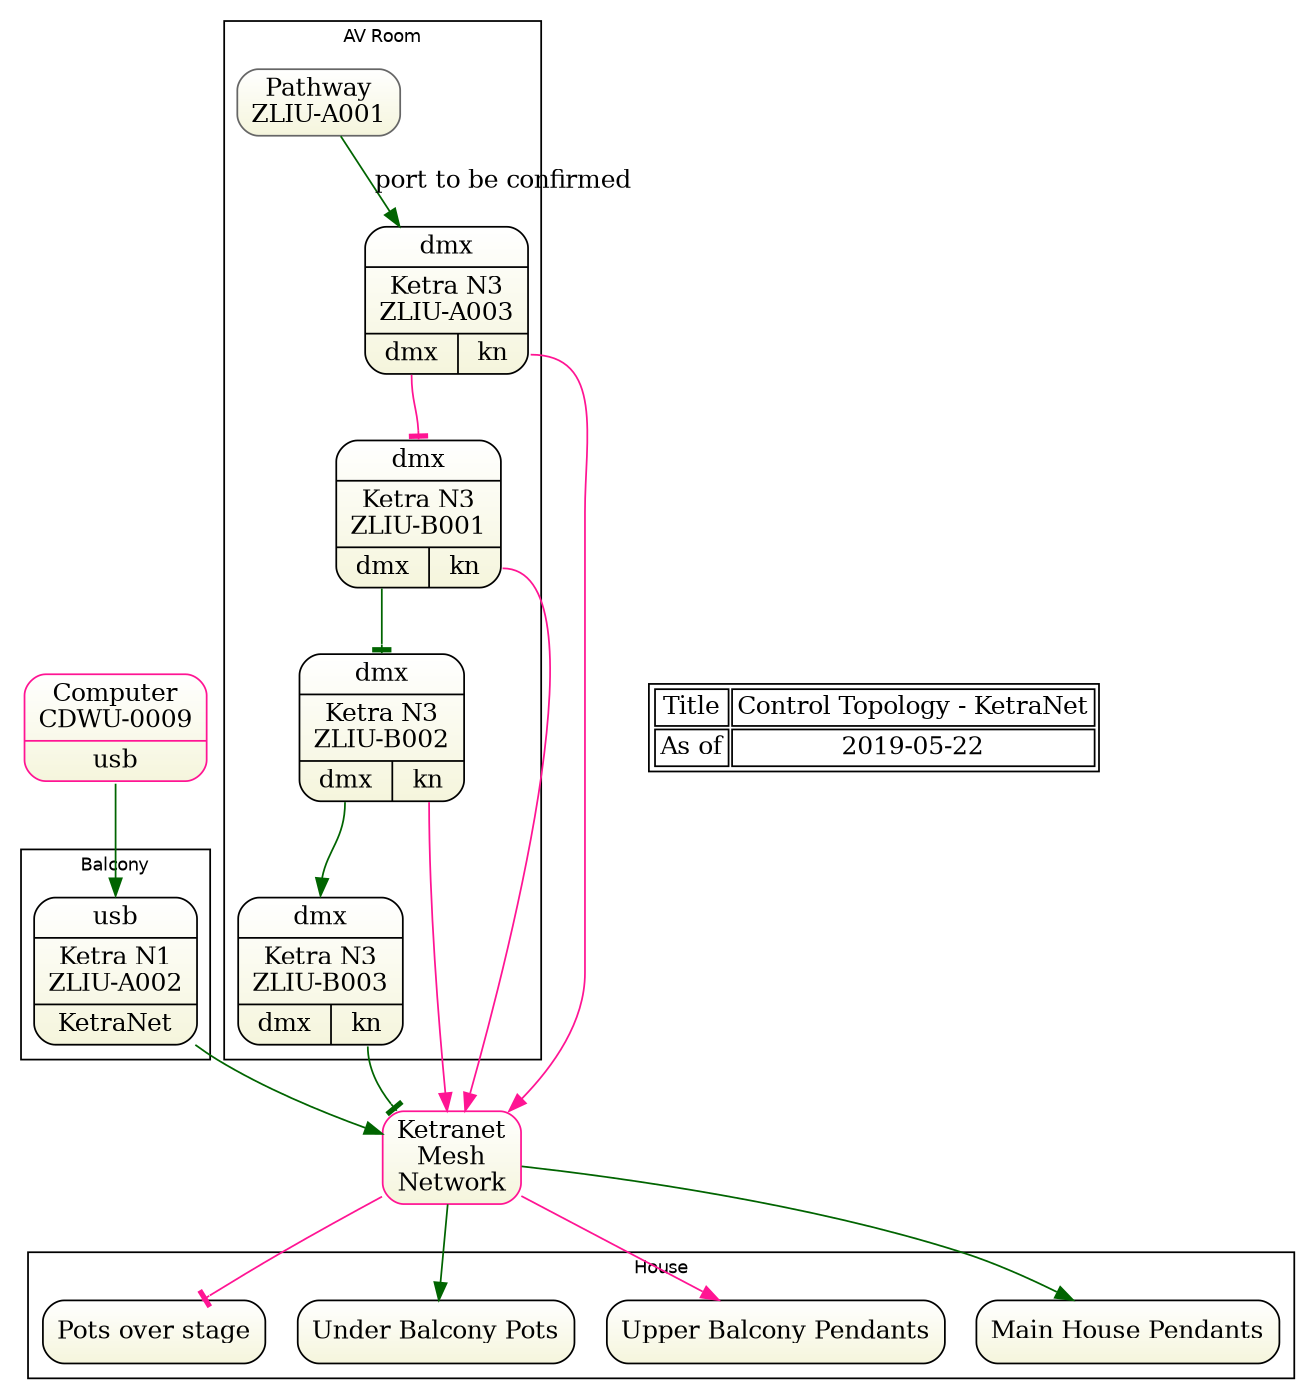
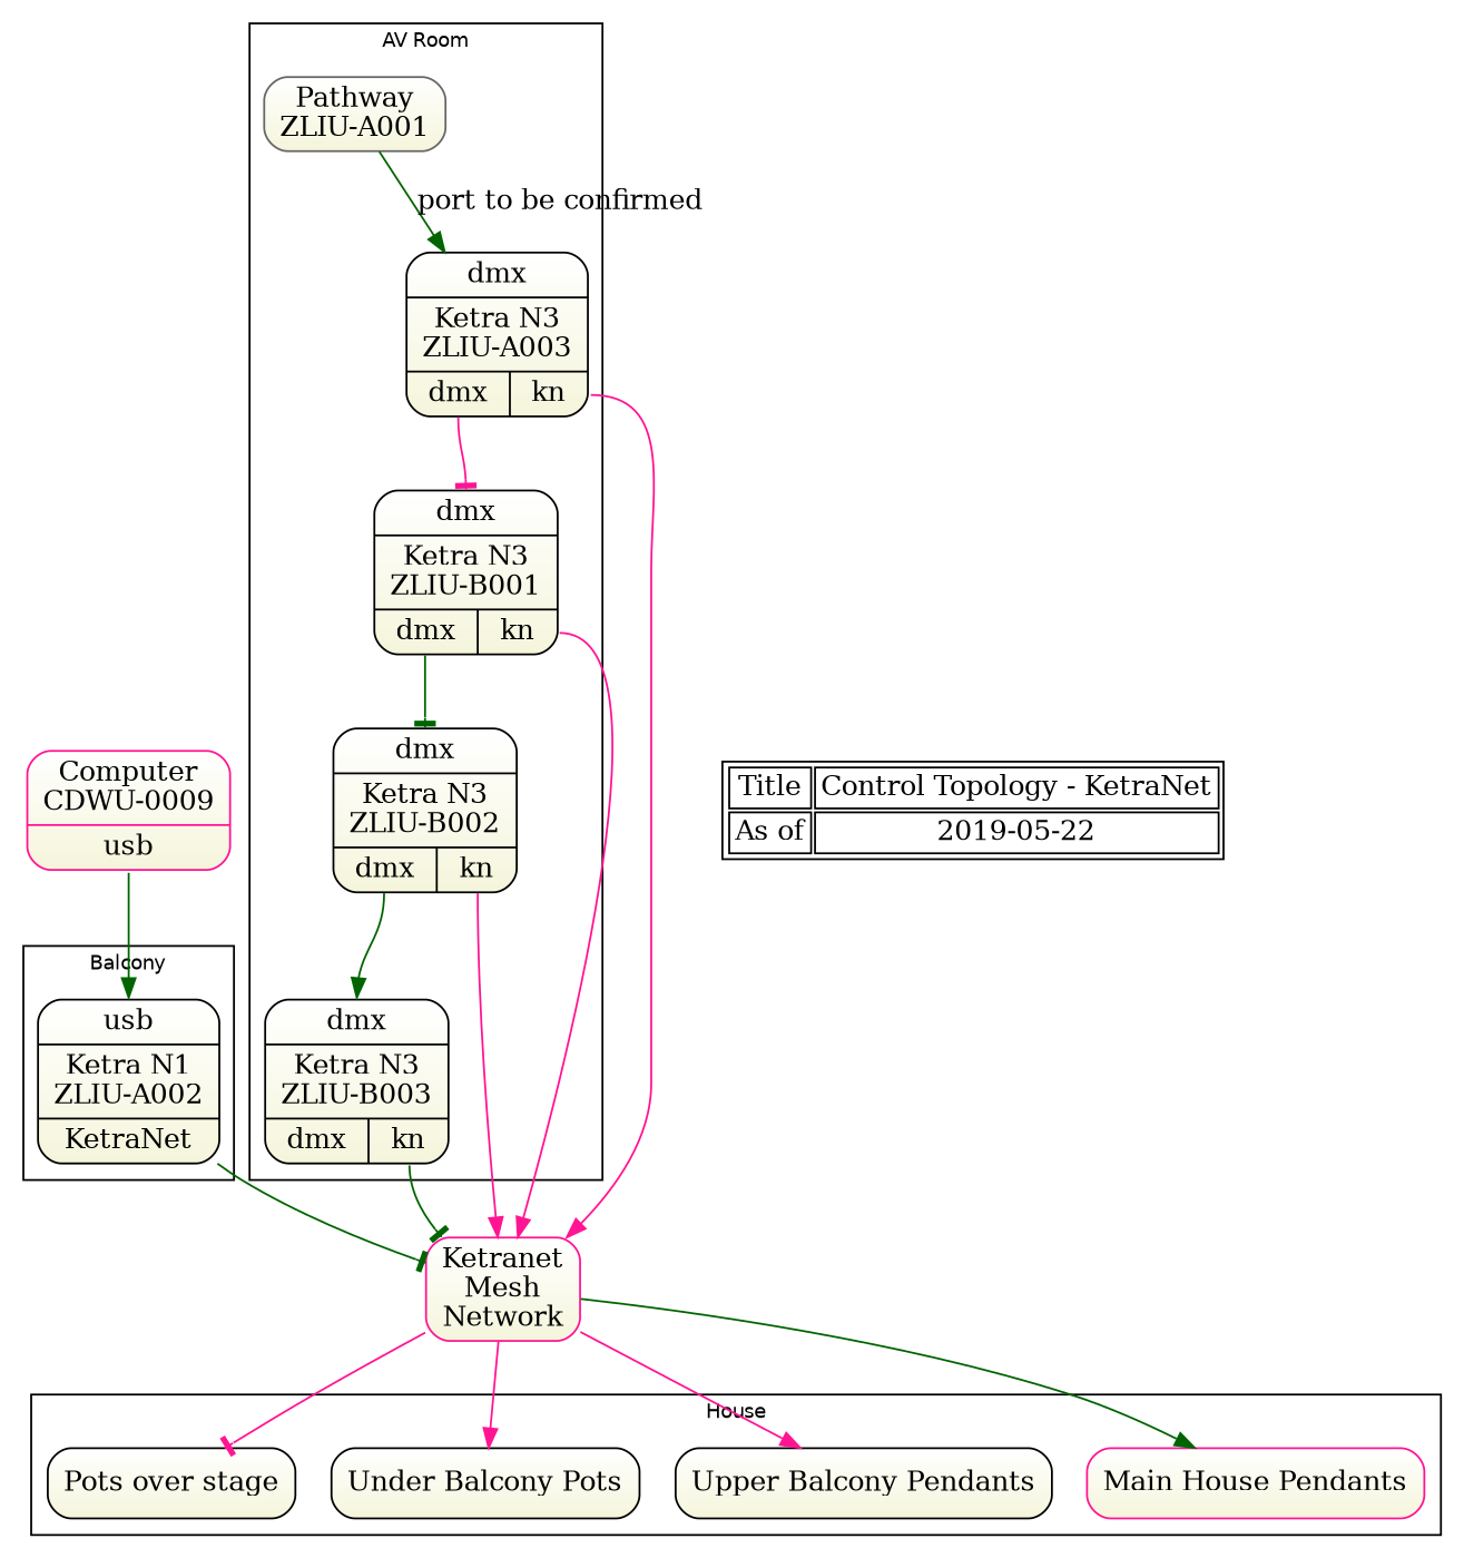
  digraph {
    fontname=Helvetica
    fontsize=10
    rankdir=TB
    node [color=black fillcolor="white:beige" gradientangle=270 shape=Mrecord style=filled]
    edge [arrowhead=normal color=darkgreen]
    n1 [color=deeppink label="{{Computer\nCDWU-0009}|{ <usb>usb }}"]
    n2 [fillcolor=white label=<<table> <tr><td>Title</td>     <td>Control Topology - KetraNet</td> </tr>     <tr><td>As of</td>     <td>2019-05-22</td> </tr> </table>> shape=plaintext color=""]
    n3 [label="{<i>dmx|Ketra N3\nZLIU-A003|{<d>dmx|<k>kn}}"]
    n4 [label="{<i>dmx|Ketra N3\nZLIU-B001|{<d>dmx|<k>kn}}"]
    n5 [label="{<i>dmx|Ketra N3\nZLIU-B002|{<d>dmx|<k>kn}}"]
    n6 [label="{<i>dmx|Ketra N3\nZLIU-B003|{<d>dmx|<k>kn}}"]
    n7 [color=gray40 label="Pathway\nZLIU-A001"]
    n8 [label="{<i>usb|Ketra N1\nZLIU-A002|KetraNet}"]
    n9 [label="Pots over stage"]
    n10 [label="Under Balcony Pots"]
    n11 [label="Upper Balcony Pendants"]
-   n12 [label="Main House Pendants"]
+   n12 [color=deeppink label="Main House Pendants"]
    n13 [color=deeppink label="Ketranet\nMesh\nNetwork"]
    subgraph sub_1 {
      rank=same
      n1
      n2
    }
    subgraph cluster_2 {
      label="AV Room"
      n3
      n4
      n5
      n6
      n7
    }
    subgraph cluster_3 {
      label=Balcony
      n8
    }
    subgraph cluster_4 {
      label=House
      n9
      n10
      n11
      n12
    }
    n1 -> n8 [headport=i tailport=usb]
    n3 -> n4 [arrowhead=tee color=deeppink headport=i tailport=d]
    n3 -> n13 [color=deeppink tailport=k]
    n4 -> n5 [arrowhead=tee headport=i tailport=d]
    n4 -> n13 [color=deeppink tailport=k]
    n5 -> n6 [headport=i tailport=d]
    n5 -> n13 [color=deeppink tailport=k]
    n6 -> n13 [arrowhead=tee tailport=k]
    n7 -> n3 [label="port to be confirmed" tailport=o1]
-   n8 -> n13
+   n8 -> n13 [arrowhead=tee]
    n13 -> n9 [arrowhead=tee color=deeppink]
-   n13 -> n10
+   n13 -> n10 [color=deeppink]
    n13 -> n11 [color=deeppink]
    n13 -> n12
  }
